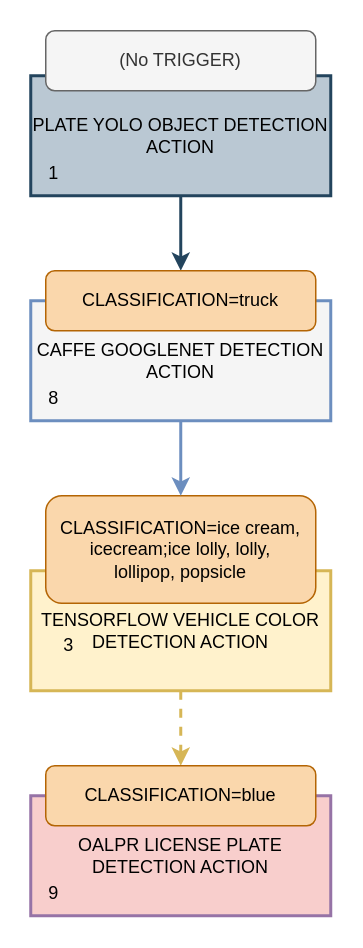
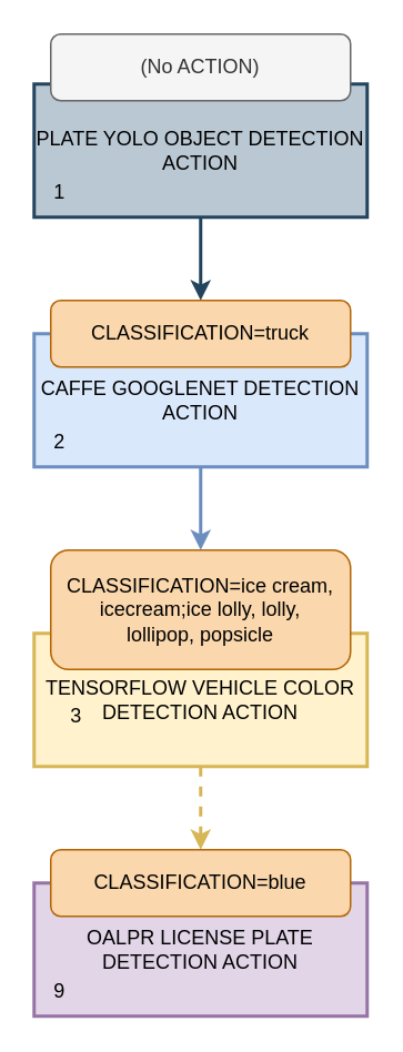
  <mxCell id="0" />
  <mxCell id="1" parent="0" />
  <mxCell id="2" style="rounded=0;orthogonalLoop=1;jettySize=auto;html=1;strokeWidth=2;fillColor=#bac8d3;strokeColor=#23445d;exitX=0.5;exitY=1;exitDx=0;exitDy=0;" parent="1" source="3" edge="1"><mxGeometry relative="1" as="geometry"><mxPoint x="220" y="90" as="sourcePoint" /><mxPoint x="120" y="180" as="targetPoint" /></mxGeometry></mxCell>
  <mxCell id="3" value="PLATE YOLO OBJECT DETECTION ACTION" style="rounded=0;whiteSpace=wrap;html=1;strokeWidth=2;fillColor=#bac8d3;strokeColor=#23445d;" parent="1" vertex="1"><mxGeometry x="20" y="50" width="200" height="80" as="geometry" /></mxCell>
- <mxCell id="4" value="CAFFE GOOGLENET DETECTION ACTION" style="rounded=0;whiteSpace=wrap;html=1;strokeWidth=2;fillColor=#f5f5f5;strokeColor=#6c8ebf;" parent="1" vertex="1"><mxGeometry x="20" y="200" width="200" height="80" as="geometry" /></mxCell>
+ <mxCell id="4" value="CAFFE GOOGLENET DETECTION ACTION" style="rounded=0;whiteSpace=wrap;html=1;strokeWidth=2;fillColor=#dae8fc;strokeColor=#6c8ebf;" parent="1" vertex="1"><mxGeometry x="20" y="200" width="200" height="80" as="geometry" /></mxCell>
  <mxCell id="5" value="TENSORFLOW VEHICLE COLOR DETECTION ACTION" style="rounded=0;whiteSpace=wrap;html=1;strokeWidth=2;fillColor=#fff2cc;strokeColor=#d6b656;" parent="1" vertex="1"><mxGeometry x="20" y="380" width="200" height="80" as="geometry" /></mxCell>
- <mxCell id="6" value="OALPR LICENSE PLATE DETECTION ACTION" style="rounded=0;whiteSpace=wrap;html=1;strokeWidth=2;fillColor=#f8cecc;strokeColor=#9673a6;" parent="1" vertex="1"><mxGeometry x="20" y="530" width="200" height="80" as="geometry" /></mxCell>
- <mxCell id="7" value="(No TRIGGER)" style="rounded=1;whiteSpace=wrap;html=1;fillColor=#f5f5f5;fontColor=#333333;strokeColor=#666666;" parent="1" vertex="1"><mxGeometry x="30" y="20" width="180" height="40" as="geometry" /></mxCell>
+ <mxCell id="6" value="OALPR LICENSE PLATE DETECTION ACTION" style="rounded=0;whiteSpace=wrap;html=1;strokeWidth=2;fillColor=#e1d5e7;strokeColor=#9673a6;" parent="1" vertex="1"><mxGeometry x="20" y="530" width="200" height="80" as="geometry" /></mxCell>
+ <mxCell id="7" value="(No ACTION)" style="rounded=1;whiteSpace=wrap;html=1;fillColor=#f5f5f5;fontColor=#333333;strokeColor=#666666;" parent="1" vertex="1"><mxGeometry x="30" y="20" width="180" height="40" as="geometry" /></mxCell>
  <mxCell id="8" style="edgeStyle=orthogonalEdgeStyle;rounded=0;orthogonalLoop=1;jettySize=auto;html=1;exitX=0.5;exitY=1;exitDx=0;exitDy=0;fillColor=#d5e8d4;strokeColor=#82b366;" parent="1" source="7" target="7" edge="1"><mxGeometry relative="1" as="geometry" /></mxCell>
  <mxCell id="9" value="1" style="text;html=1;align=center;verticalAlign=middle;resizable=0;points=[];autosize=1;strokeColor=none;fillColor=none;" parent="1" vertex="1"><mxGeometry x="20" y="100" width="30" height="30" as="geometry" /></mxCell>
- <mxCell id="10" value="8" style="text;html=1;align=center;verticalAlign=middle;resizable=0;points=[];autosize=1;strokeColor=none;fillColor=none;" parent="1" vertex="1"><mxGeometry x="20" y="250" width="30" height="30" as="geometry" /></mxCell>
+ <mxCell id="10" value="2" style="text;html=1;align=center;verticalAlign=middle;resizable=0;points=[];autosize=1;strokeColor=none;fillColor=none;" parent="1" vertex="1"><mxGeometry x="20" y="250" width="30" height="30" as="geometry" /></mxCell>
  <mxCell id="11" value="3" style="text;html=1;align=center;verticalAlign=middle;resizable=0;points=[];autosize=1;strokeColor=none;fillColor=none;" parent="1" vertex="1"><mxGeometry x="30" y="415" width="30" height="30" as="geometry" /></mxCell>
  <mxCell id="12" value="9" style="text;html=1;align=center;verticalAlign=middle;resizable=0;points=[];autosize=1;strokeColor=none;fillColor=none;" parent="1" vertex="1"><mxGeometry x="20" y="580" width="30" height="30" as="geometry" /></mxCell>
  <mxCell id="13" value="CLASSIFICATION=truck" style="rounded=1;whiteSpace=wrap;html=1;fillColor=#fad7ac;strokeColor=#b46504;" parent="1" vertex="1"><mxGeometry x="30" y="180" width="180" height="40" as="geometry" /></mxCell>
  <mxCell id="14" value="&lt;div style=&quot;font-size: 12px;&quot;&gt;CLASSIFICATION=ice cream,&lt;/div&gt;&lt;div style=&quot;font-size: 12px;&quot;&gt;icecream;ice lolly, lolly,&lt;br style=&quot;font-size: 12px;&quot;&gt;lollipop, popsicle&lt;/div&gt;" style="rounded=1;whiteSpace=wrap;html=1;fillColor=#fad7ac;strokeColor=#b46504;fontSize=12;" parent="1" vertex="1"><mxGeometry x="30" y="330" width="180" height="71.67" as="geometry" /></mxCell>
  <mxCell id="15" style="rounded=0;orthogonalLoop=1;jettySize=auto;html=1;strokeWidth=2;fillColor=#dae8fc;strokeColor=#6c8ebf;entryX=0.5;entryY=0;entryDx=0;entryDy=0;exitX=0.5;exitY=1;exitDx=0;exitDy=0;" parent="1" source="4" target="14" edge="1"><mxGeometry relative="1" as="geometry"><mxPoint x="130" y="140" as="sourcePoint" /><mxPoint x="130" y="190" as="targetPoint" /></mxGeometry></mxCell>
  <mxCell id="16" style="rounded=0;orthogonalLoop=1;jettySize=auto;html=1;strokeWidth=2;fillColor=#fff2cc;strokeColor=#d6b656;entryX=0.5;entryY=0;entryDx=0;entryDy=0;exitX=0.5;exitY=1;exitDx=0;exitDy=0;dashed=1;" parent="1" source="5" target="17" edge="1"><mxGeometry relative="1" as="geometry"><mxPoint x="130" y="290" as="sourcePoint" /><mxPoint x="130" y="340" as="targetPoint" /></mxGeometry></mxCell>
  <mxCell id="17" value="CLASSIFICATION=blue" style="rounded=1;whiteSpace=wrap;html=1;fillColor=#fad7ac;strokeColor=#b46504;" parent="1" vertex="1"><mxGeometry x="30" y="510" width="180" height="40" as="geometry" /></mxCell>
